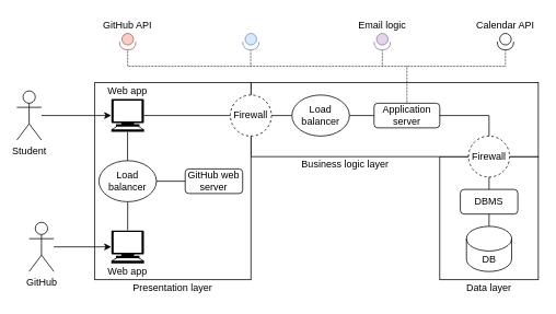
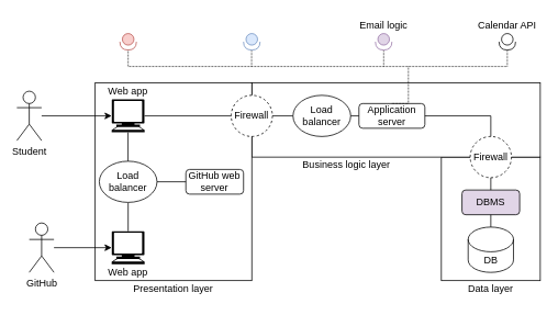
  <mxCell id="0" />
  <mxCell id="1" parent="0" />
  <mxCell id="2" value="" style="rounded=0;whiteSpace=wrap;html=1;" vertex="1" parent="1"><mxGeometry x="535" y="190" width="120" height="150" as="geometry" /></mxCell>
  <mxCell id="3" value="" style="rounded=0;whiteSpace=wrap;html=1;" vertex="1" parent="1"><mxGeometry x="305" y="100" width="350" height="90" as="geometry" /></mxCell>
  <mxCell id="4" value="" style="rounded=0;whiteSpace=wrap;html=1;" vertex="1" parent="1"><mxGeometry x="115" y="100" width="190" height="240" as="geometry" /></mxCell>
  <mxCell id="5" value="GitHub" style="shape=umlActor;verticalLabelPosition=bottom;verticalAlign=top;html=1;outlineConnect=0;" vertex="1" parent="1"><mxGeometry x="35" y="270" width="30" height="60" as="geometry" /></mxCell>
  <mxCell id="6" value="Student" style="shape=umlActor;verticalLabelPosition=bottom;verticalAlign=top;html=1;outlineConnect=0;" vertex="1" parent="1"><mxGeometry x="20" y="110" width="30" height="60" as="geometry" /></mxCell>
  <mxCell id="7" value="" style="shape=mxgraph.signs.tech.computer;html=1;pointerEvents=1;fillColor=#000000;strokeColor=none;verticalLabelPosition=bottom;verticalAlign=top;align=center;" vertex="1" parent="1"><mxGeometry x="135" y="120" width="40" height="40" as="geometry" /></mxCell>
  <mxCell id="8" value="" style="shape=mxgraph.signs.tech.computer;html=1;pointerEvents=1;fillColor=#000000;strokeColor=none;verticalLabelPosition=bottom;verticalAlign=top;align=center;" vertex="1" parent="1"><mxGeometry x="135" y="280" width="40" height="40" as="geometry" /></mxCell>
  <mxCell id="9" value="GitHub web server" style="rounded=1;whiteSpace=wrap;html=1;" vertex="1" parent="1"><mxGeometry x="225" y="205" width="70" height="30" as="geometry" /></mxCell>
  <mxCell id="10" style="edgeStyle=orthogonalEdgeStyle;rounded=0;orthogonalLoop=1;jettySize=auto;html=1;entryX=0;entryY=0.5;entryDx=0;entryDy=0;endArrow=none;endFill=0;exitX=1;exitY=0.5;exitDx=0;exitDy=0;" edge="1" parent="1" source="31" target="9"><mxGeometry relative="1" as="geometry" /></mxCell>
  <mxCell id="11" style="edgeStyle=orthogonalEdgeStyle;rounded=0;orthogonalLoop=1;jettySize=auto;html=1;entryX=0.5;entryY=0;entryDx=0;entryDy=0;entryPerimeter=0;endArrow=none;endFill=0;exitX=0.5;exitY=1;exitDx=0;exitDy=0;" edge="1" parent="1" source="31" target="8"><mxGeometry relative="1" as="geometry" /></mxCell>
  <mxCell id="12" value="Firewall" style="ellipse;whiteSpace=wrap;html=1;aspect=fixed;dashed=1;" vertex="1" parent="1"><mxGeometry x="280" y="115" width="50" height="50" as="geometry" /></mxCell>
  <mxCell id="13" style="edgeStyle=orthogonalEdgeStyle;rounded=0;orthogonalLoop=1;jettySize=auto;html=1;entryX=0.995;entryY=0.5;entryDx=0;entryDy=0;entryPerimeter=0;endArrow=none;endFill=0;" edge="1" parent="1" source="12" target="7"><mxGeometry relative="1" as="geometry" /></mxCell>
- <mxCell id="14" value="Application server" style="rounded=1;whiteSpace=wrap;html=1;" vertex="1" parent="1"><mxGeometry x="455" y="125" width="80" height="30" as="geometry" /></mxCell>
+ <mxCell id="14" value="Application server" style="rounded=1;whiteSpace=wrap;html=1;" vertex="1" parent="1"><mxGeometry x="435" y="125" width="80" height="30" as="geometry" /></mxCell>
  <mxCell id="15" value="Firewall" style="ellipse;whiteSpace=wrap;html=1;aspect=fixed;dashed=1;" vertex="1" parent="1"><mxGeometry x="570" y="165" width="50" height="50" as="geometry" /></mxCell>
- <mxCell id="16" value="DBMS" style="rounded=1;whiteSpace=wrap;html=1;" vertex="1" parent="1"><mxGeometry x="560" y="230" width="70" height="30" as="geometry" /></mxCell>
+ <mxCell id="16" value="DBMS" style="rounded=1;whiteSpace=wrap;html=1;fillColor=#e1d5e7;" vertex="1" parent="1"><mxGeometry x="560" y="230" width="70" height="30" as="geometry" /></mxCell>
  <mxCell id="17" value="DB" style="shape=cylinder3;whiteSpace=wrap;html=1;boundedLbl=1;backgroundOutline=1;size=15;" vertex="1" parent="1"><mxGeometry x="567.5" y="275" width="55" height="55" as="geometry" /></mxCell>
  <mxCell id="18" style="edgeStyle=orthogonalEdgeStyle;rounded=0;orthogonalLoop=1;jettySize=auto;html=1;endArrow=none;endFill=0;exitX=0.5;exitY=1;exitDx=0;exitDy=0;entryX=0.5;entryY=0;entryDx=0;entryDy=0;" edge="1" parent="1" source="15" target="16"><mxGeometry relative="1" as="geometry"><mxPoint x="845" y="140" as="targetPoint" /></mxGeometry></mxCell>
  <mxCell id="19" value="Presentation layer" style="text;html=1;strokeColor=none;fillColor=none;align=center;verticalAlign=middle;whiteSpace=wrap;rounded=0;" vertex="1" parent="1"><mxGeometry x="115" y="340" width="190" height="20" as="geometry" /></mxCell>
  <mxCell id="20" value="Business logic layer" style="text;html=1;strokeColor=none;fillColor=none;align=center;verticalAlign=middle;whiteSpace=wrap;rounded=0;" vertex="1" parent="1"><mxGeometry x="305" y="190" width="230" height="20" as="geometry" /></mxCell>
  <mxCell id="21" value="Data layer" style="text;html=1;strokeColor=none;fillColor=none;align=center;verticalAlign=middle;whiteSpace=wrap;rounded=0;" vertex="1" parent="1"><mxGeometry x="535" y="340" width="120" height="20" as="geometry" /></mxCell>
  <mxCell id="22" style="edgeStyle=orthogonalEdgeStyle;rounded=0;orthogonalLoop=1;jettySize=auto;html=1;entryX=0;entryY=0.5;entryDx=0;entryDy=0;entryPerimeter=0;" edge="1" parent="1" source="6" target="7"><mxGeometry relative="1" as="geometry" /></mxCell>
  <mxCell id="23" style="edgeStyle=orthogonalEdgeStyle;rounded=0;orthogonalLoop=1;jettySize=auto;html=1;entryX=0;entryY=0.5;entryDx=0;entryDy=0;entryPerimeter=0;" edge="1" parent="1" source="5" target="8"><mxGeometry relative="1" as="geometry" /></mxCell>
  <mxCell id="24" value="Calendar API" style="text;html=1;strokeColor=none;fillColor=none;align=center;verticalAlign=middle;whiteSpace=wrap;rounded=0;" vertex="1" parent="1"><mxGeometry x="575" y="20" width="80" height="20" as="geometry" /></mxCell>
  <mxCell id="25" value="Email logic" style="text;html=1;strokeColor=none;fillColor=none;align=center;verticalAlign=middle;whiteSpace=wrap;rounded=0;" vertex="1" parent="1"><mxGeometry x="425" y="20" width="80" height="20" as="geometry" /></mxCell>
- <mxCell id="26" value="GitHub API" style="text;html=1;strokeColor=none;fillColor=none;align=center;verticalAlign=middle;whiteSpace=wrap;rounded=0;" vertex="1" parent="1"><mxGeometry x="115" y="20" width="80" height="20" as="geometry" /></mxCell>
  <mxCell id="27" value="" style="shape=providedRequiredInterface;html=1;verticalLabelPosition=bottom;sketch=0;rotation=90;" vertex="1" parent="1"><mxGeometry x="605" y="40" width="20" height="20" as="geometry" /></mxCell>
  <mxCell id="28" style="edgeStyle=orthogonalEdgeStyle;rounded=0;orthogonalLoop=1;jettySize=auto;html=1;entryX=0.5;entryY=0;entryDx=0;entryDy=0;endArrow=none;endFill=0;dashed=1;dashPattern=1 1;" edge="1" parent="1" target="14"><mxGeometry relative="1" as="geometry"><Array as="points"><mxPoint x="155" y="80" /><mxPoint x="495" y="80" /></Array><mxPoint x="155" y="60" as="sourcePoint" /></mxGeometry></mxCell>
  <mxCell id="29" value="Web app" style="text;html=1;strokeColor=none;fillColor=none;align=center;verticalAlign=middle;whiteSpace=wrap;rounded=0;" vertex="1" parent="1"><mxGeometry x="115" y="100" width="80" height="20" as="geometry" /></mxCell>
  <mxCell id="30" value="Web app" style="text;html=1;strokeColor=none;fillColor=none;align=center;verticalAlign=middle;whiteSpace=wrap;rounded=0;" vertex="1" parent="1"><mxGeometry x="115" y="320" width="80" height="20" as="geometry" /></mxCell>
  <mxCell id="31" value="Load balancer" style="ellipse;whiteSpace=wrap;html=1;" vertex="1" parent="1"><mxGeometry x="120" y="195" width="70" height="50" as="geometry" /></mxCell>
  <mxCell id="32" style="edgeStyle=orthogonalEdgeStyle;rounded=0;orthogonalLoop=1;jettySize=auto;html=1;entryX=0.5;entryY=0;entryDx=0;entryDy=0;entryPerimeter=0;endArrow=none;endFill=0;exitX=0.5;exitY=1;exitDx=0;exitDy=0;" edge="1" parent="1"><mxGeometry relative="1" as="geometry"><mxPoint x="154.86" y="160" as="sourcePoint" /><mxPoint x="154.86" y="195" as="targetPoint" /></mxGeometry></mxCell>
  <mxCell id="33" value="Load balancer" style="ellipse;whiteSpace=wrap;html=1;" vertex="1" parent="1"><mxGeometry x="355" y="115" width="70" height="50" as="geometry" /></mxCell>
  <mxCell id="34" style="edgeStyle=orthogonalEdgeStyle;rounded=0;orthogonalLoop=1;jettySize=auto;html=1;entryX=1;entryY=0.5;entryDx=0;entryDy=0;endArrow=none;endFill=0;exitX=0;exitY=0.5;exitDx=0;exitDy=0;" edge="1" parent="1" source="33" target="12"><mxGeometry relative="1" as="geometry"><mxPoint x="290" y="150" as="sourcePoint" /><mxPoint x="185" y="150" as="targetPoint" /></mxGeometry></mxCell>
  <mxCell id="35" style="edgeStyle=orthogonalEdgeStyle;rounded=0;orthogonalLoop=1;jettySize=auto;html=1;entryX=1;entryY=0.5;entryDx=0;entryDy=0;endArrow=none;endFill=0;exitX=0;exitY=0.5;exitDx=0;exitDy=0;" edge="1" parent="1" source="14" target="33"><mxGeometry relative="1" as="geometry"><mxPoint x="370" y="150" as="sourcePoint" /><mxPoint x="340" y="150" as="targetPoint" /></mxGeometry></mxCell>
  <mxCell id="36" style="edgeStyle=orthogonalEdgeStyle;rounded=0;orthogonalLoop=1;jettySize=auto;html=1;endArrow=none;endFill=0;entryX=0.5;entryY=0;entryDx=0;entryDy=0;entryPerimeter=0;" edge="1" parent="1" target="17"><mxGeometry relative="1" as="geometry"><mxPoint x="605" y="240" as="targetPoint" /><mxPoint x="595" y="260" as="sourcePoint" /></mxGeometry></mxCell>
  <mxCell id="37" style="edgeStyle=orthogonalEdgeStyle;rounded=0;orthogonalLoop=1;jettySize=auto;html=1;endArrow=none;endFill=0;exitX=1;exitY=0.5;exitDx=0;exitDy=0;entryX=0.5;entryY=0;entryDx=0;entryDy=0;" edge="1" parent="1" source="14" target="15"><mxGeometry relative="1" as="geometry"><mxPoint x="605" y="240" as="targetPoint" /><mxPoint x="605" y="225" as="sourcePoint" /></mxGeometry></mxCell>
  <mxCell id="38" value="" style="endArrow=none;html=1;rounded=0;entryX=1;entryY=0.5;entryDx=0;entryDy=0;entryPerimeter=0;dashed=1;dashPattern=1 1;" edge="1" parent="1" target="27"><mxGeometry width="50" height="50" relative="1" as="geometry"><mxPoint x="495" y="80" as="sourcePoint" /><mxPoint x="295" y="-30" as="targetPoint" /><Array as="points"><mxPoint x="615" y="80" /></Array></mxGeometry></mxCell>
  <mxCell id="39" value="" style="endArrow=none;html=1;rounded=0;entryX=1;entryY=0.5;entryDx=0;entryDy=0;entryPerimeter=0;dashed=1;dashPattern=1 1;" edge="1" parent="1"><mxGeometry width="50" height="50" relative="1" as="geometry"><mxPoint x="465" y="80" as="sourcePoint" /><mxPoint x="465" y="60" as="targetPoint" /><Array as="points"><mxPoint x="465" y="70" /></Array></mxGeometry></mxCell>
  <mxCell id="40" value="" style="endArrow=none;html=1;rounded=0;entryX=1;entryY=0.5;entryDx=0;entryDy=0;entryPerimeter=0;dashed=1;dashPattern=1 1;" edge="1" parent="1"><mxGeometry width="50" height="50" relative="1" as="geometry"><mxPoint x="304.78" y="80" as="sourcePoint" /><mxPoint x="304.78" y="60" as="targetPoint" /><Array as="points"><mxPoint x="304.78" y="70" /></Array></mxGeometry></mxCell>
  <mxCell id="41" value="" style="shape=providedRequiredInterface;html=1;verticalLabelPosition=bottom;sketch=0;rotation=90;fillColor=#e1d5e7;strokeColor=#9673a6;" vertex="1" parent="1"><mxGeometry x="455" y="40" width="20" height="20" as="geometry" /></mxCell>
  <mxCell id="42" value="" style="shape=providedRequiredInterface;html=1;verticalLabelPosition=bottom;sketch=0;rotation=90;fillColor=#dae8fc;strokeColor=#6c8ebf;" vertex="1" parent="1"><mxGeometry x="295" y="40" width="20" height="20" as="geometry" /></mxCell>
  <mxCell id="43" value="" style="shape=providedRequiredInterface;html=1;verticalLabelPosition=bottom;sketch=0;rotation=90;fillColor=#f8cecc;strokeColor=#b85450;" vertex="1" parent="1"><mxGeometry x="145" y="40" width="20" height="20" as="geometry" /></mxCell>
